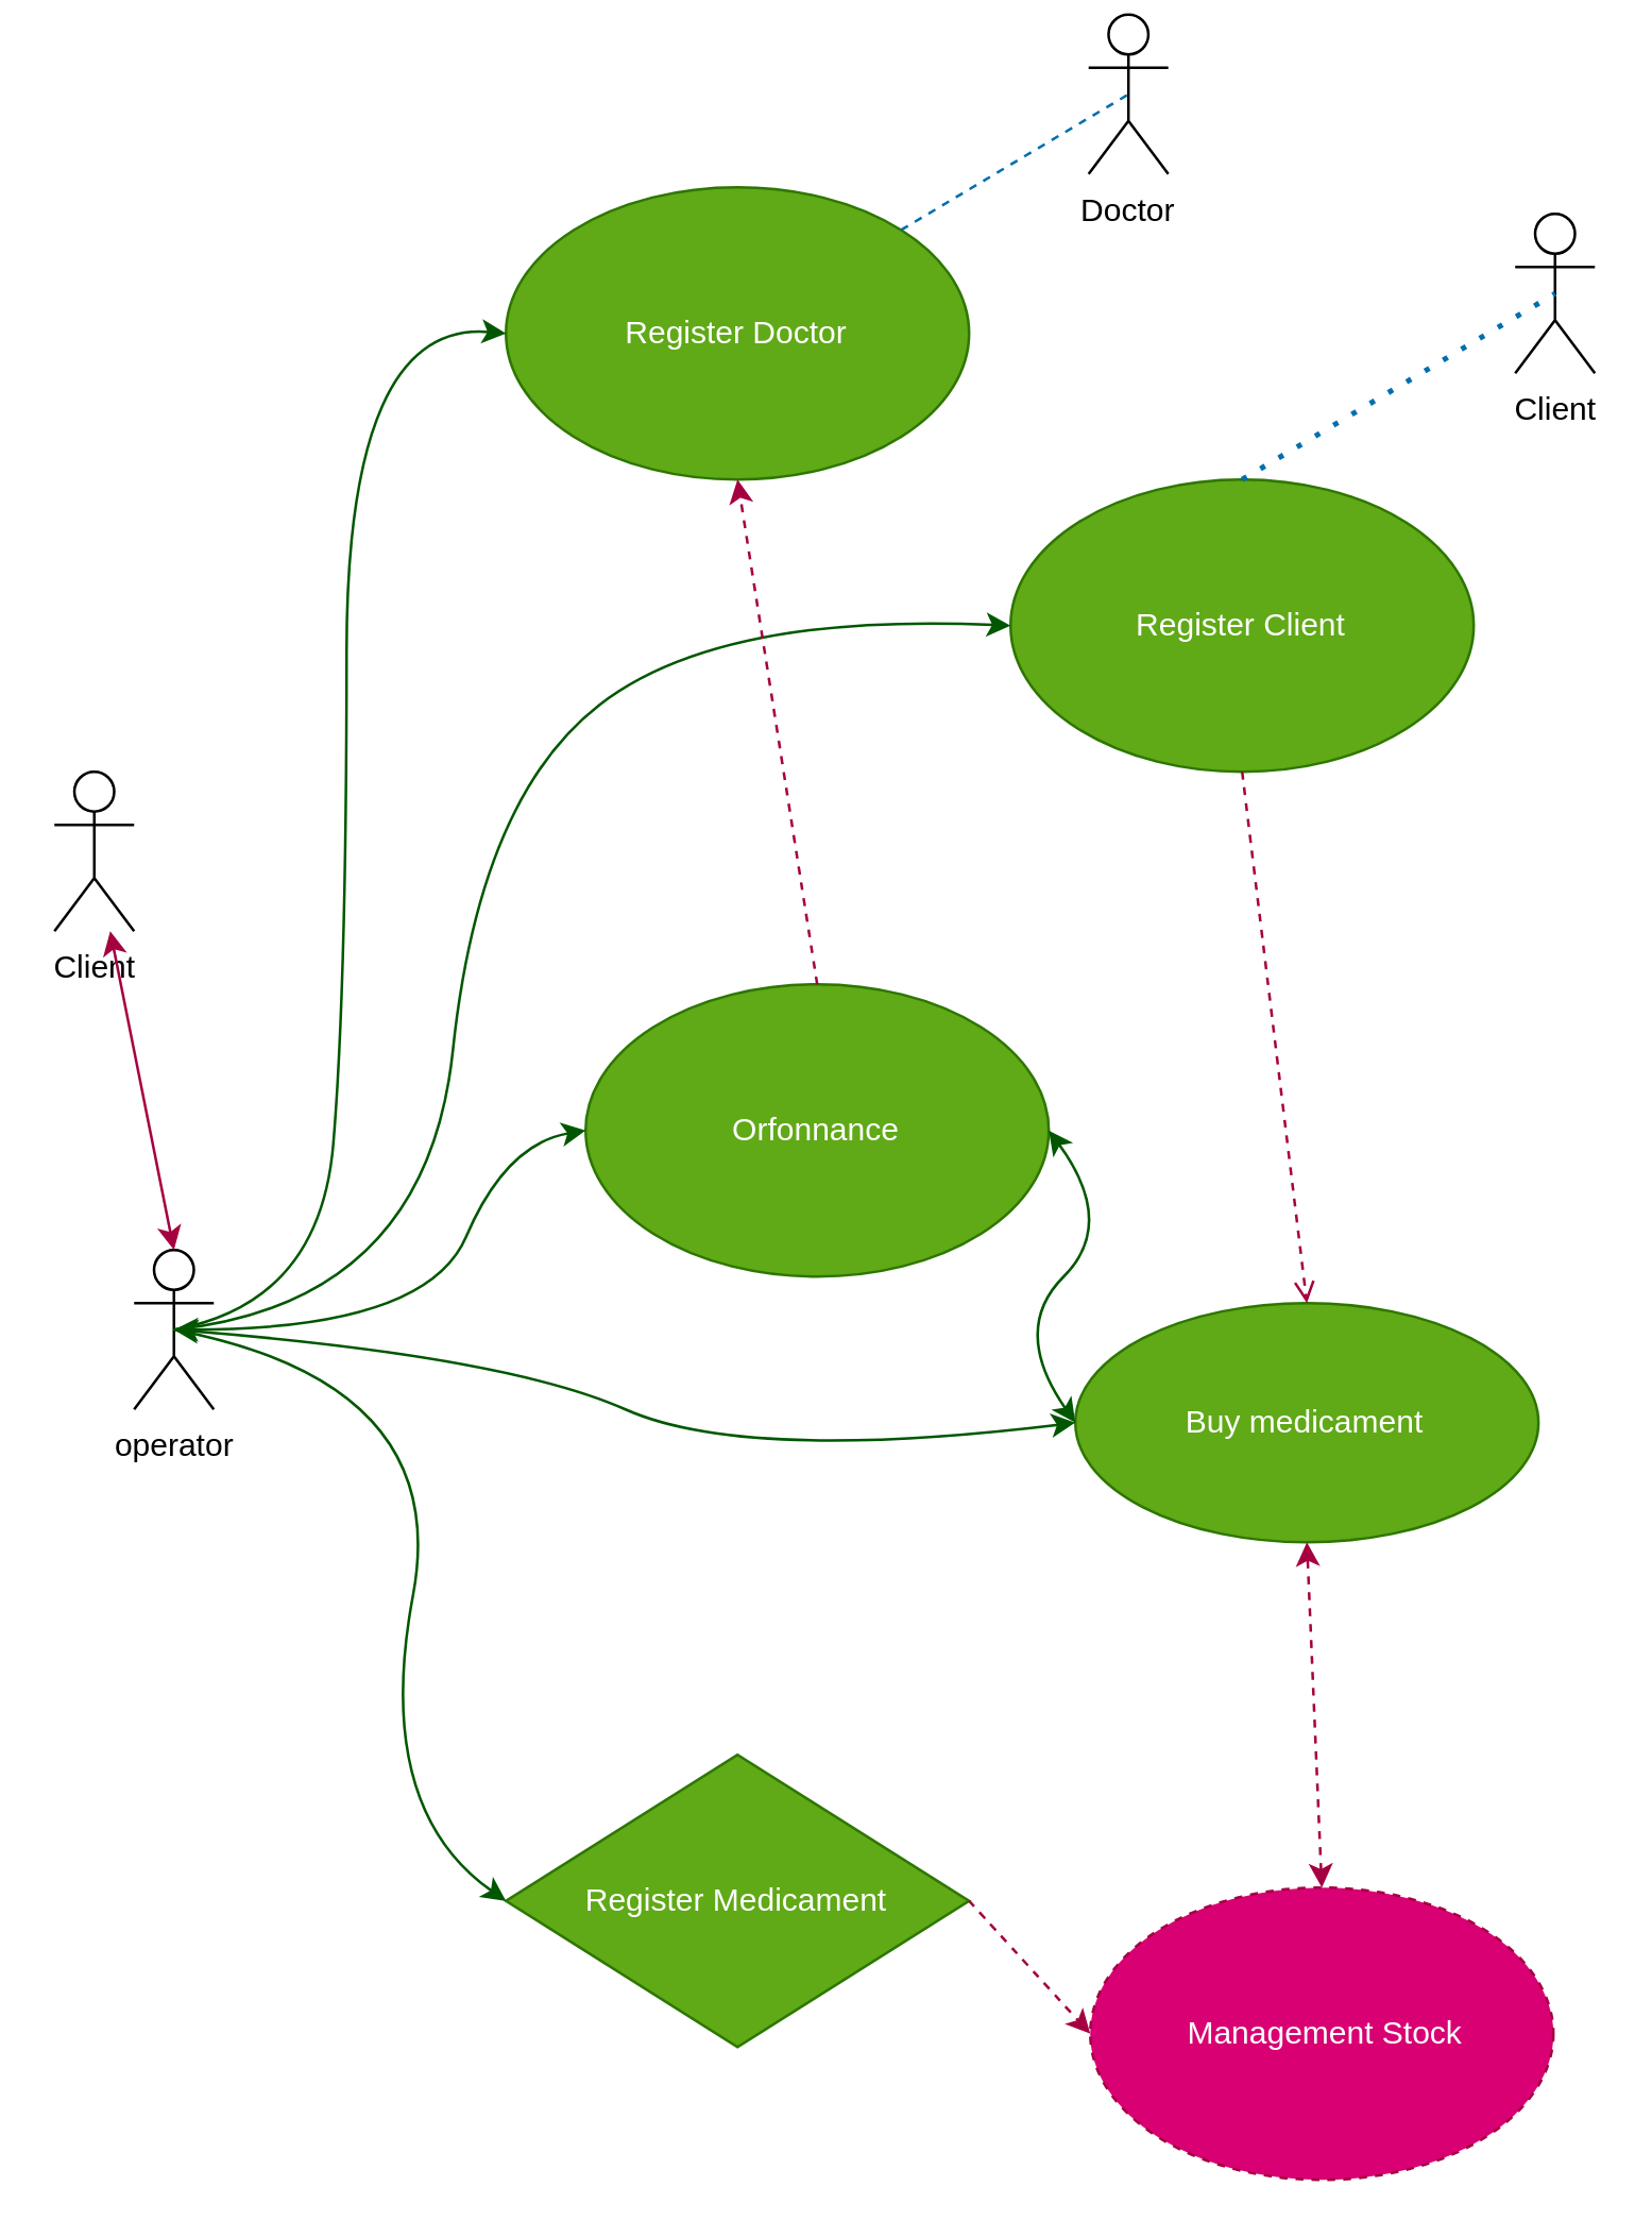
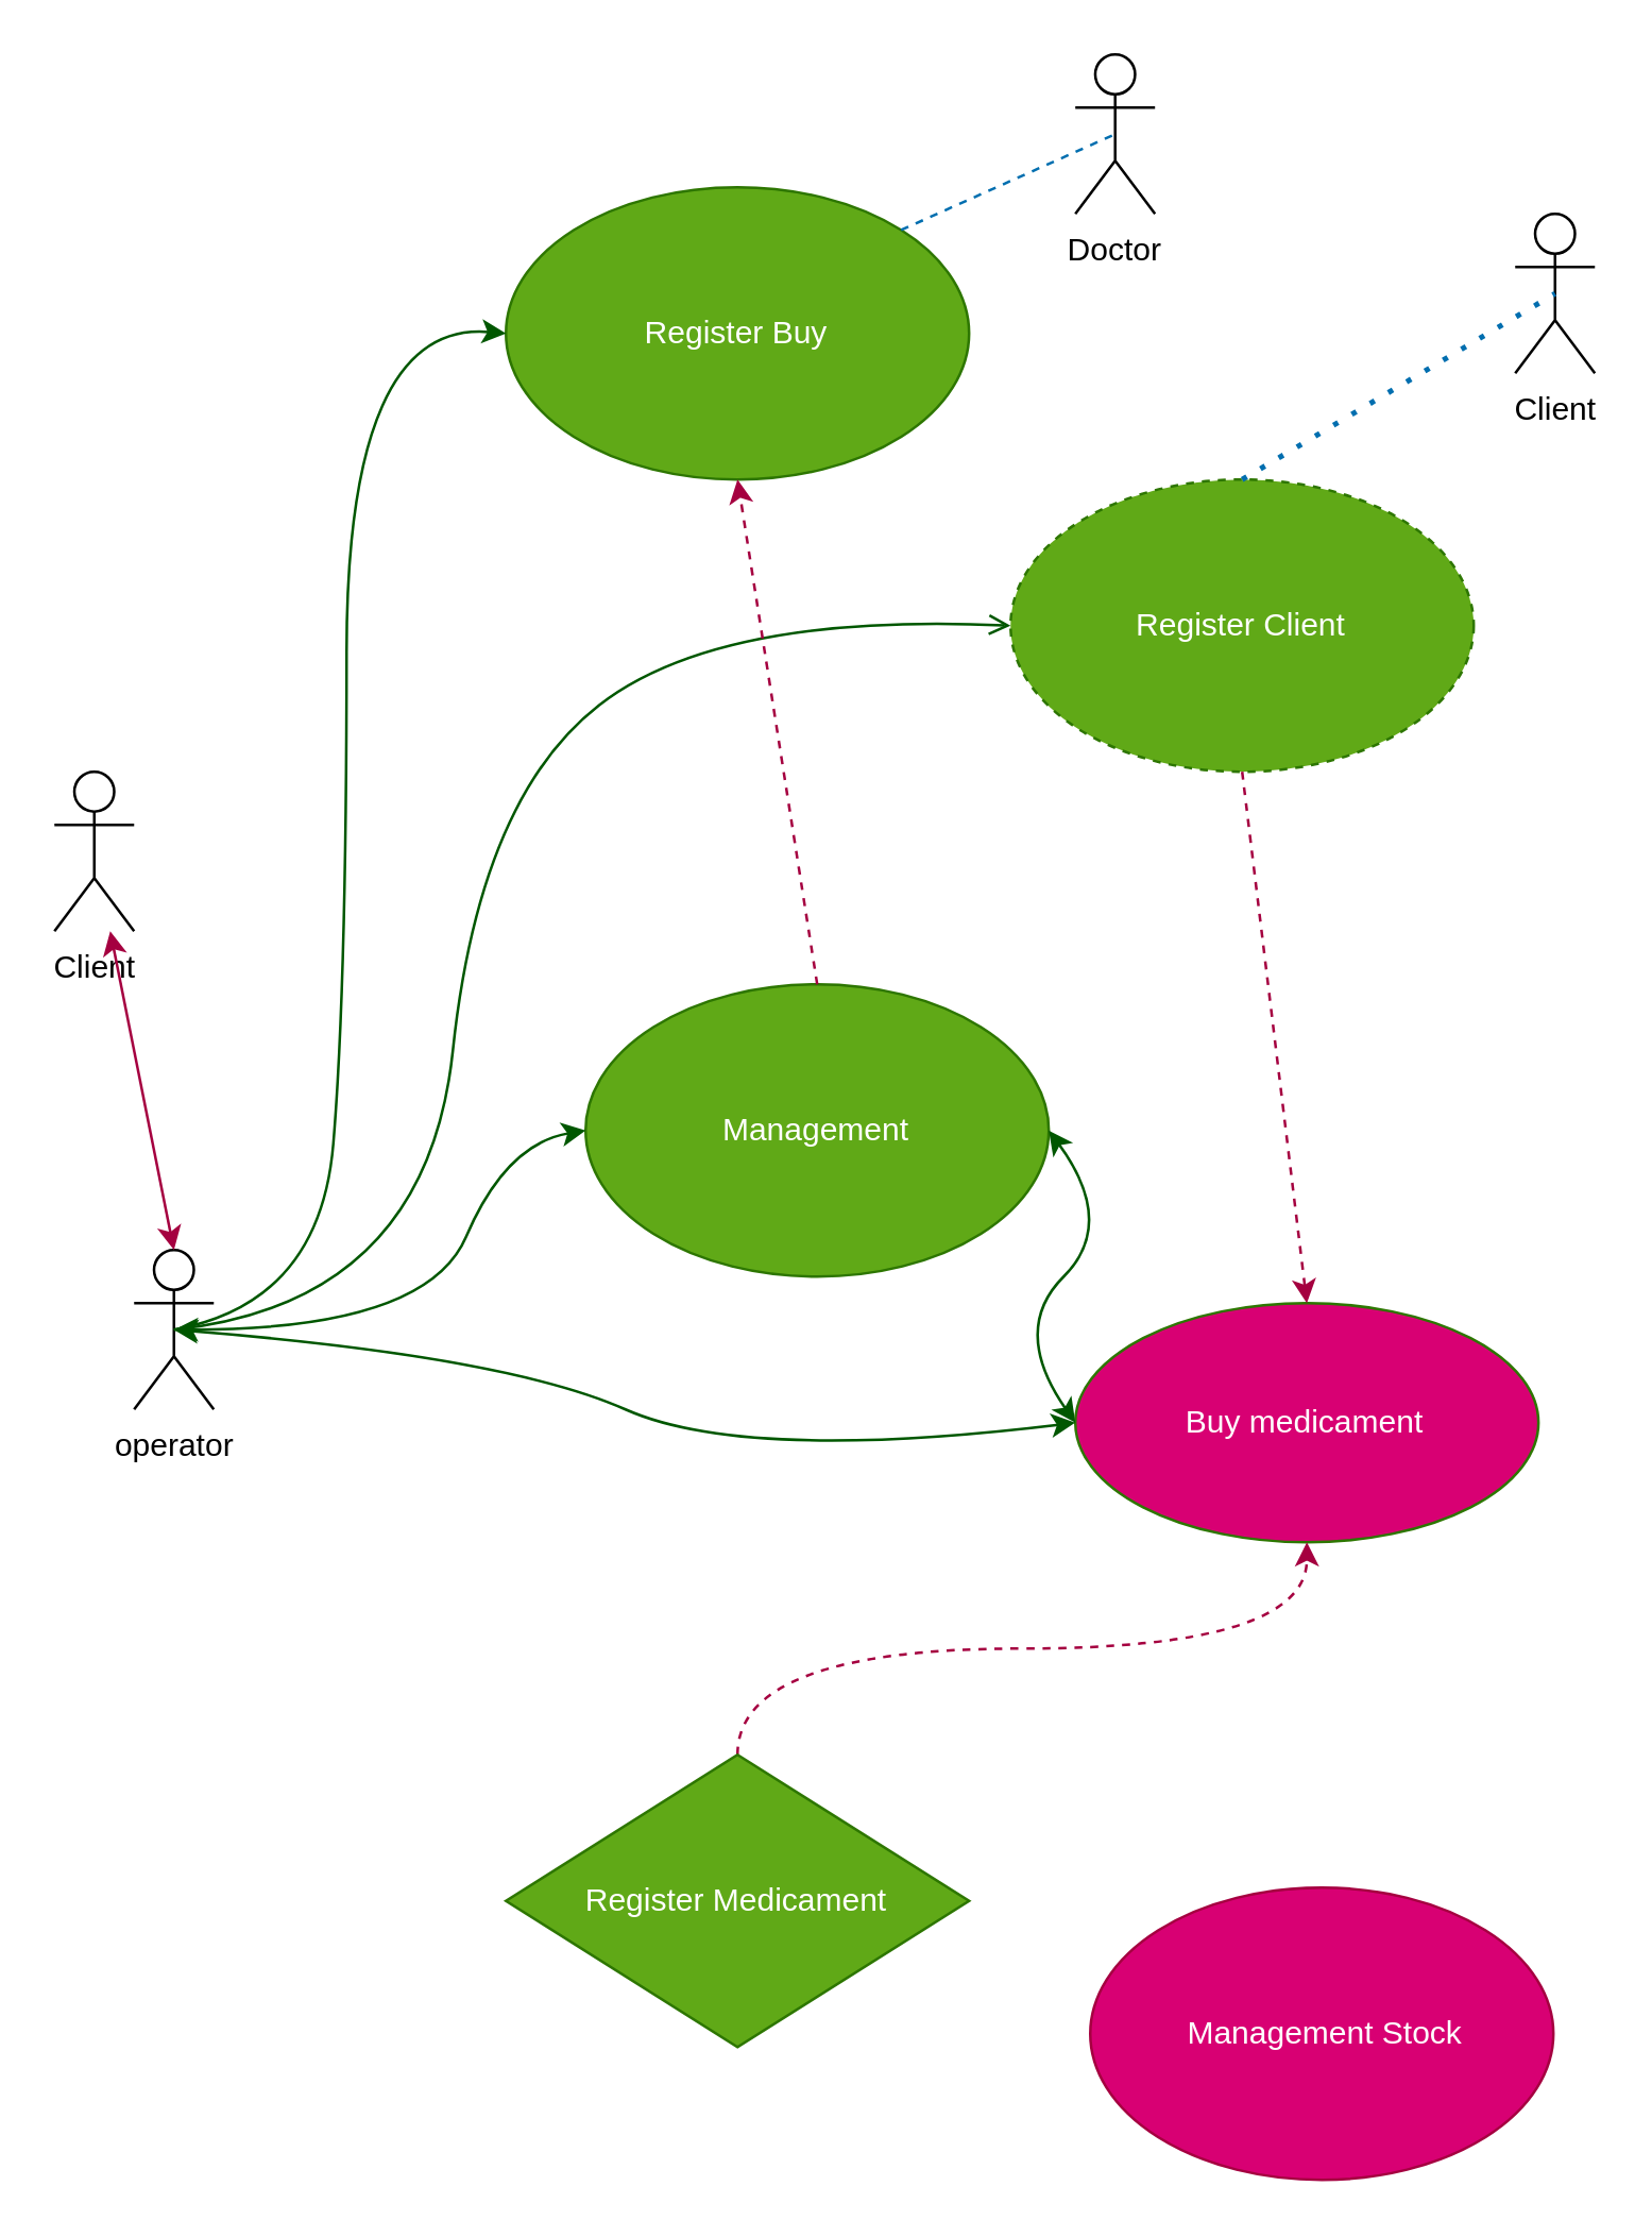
  <mxCell id="0" />
  <mxCell id="1" parent="0" />
  <mxCell id="2" value="Client" style="shape=umlActor;verticalLabelPosition=bottom;verticalAlign=top;html=1;outlineConnect=0;dropTarget=0;container=0;collapsible=0;" vertex="1" parent="1"><mxGeometry x="20" y="290" width="30" height="60" as="geometry" /></mxCell>
- <mxCell id="3" value="Buy medicament" style="ellipse;whiteSpace=wrap;html=1;strokeColor=#2D7600;align=center;verticalAlign=middle;fontFamily=Helvetica;fontSize=12;fontColor=#ffffff;fillColor=#60a917;" vertex="1" parent="1"><mxGeometry x="404.38" y="490" width="174.38" height="90" as="geometry" /></mxCell>
+ <mxCell id="3" value="Buy medicament" style="ellipse;whiteSpace=wrap;html=1;strokeColor=#2D7600;align=center;verticalAlign=middle;fontFamily=Helvetica;fontSize=12;fontColor=#ffffff;fillColor=#d80073;" vertex="1" parent="1"><mxGeometry x="404.38" y="490" width="174.38" height="90" as="geometry" /></mxCell>
  <mxCell id="4" value="operator" style="shape=umlActor;verticalLabelPosition=bottom;verticalAlign=top;html=1;outlineConnect=0;" vertex="1" parent="1"><mxGeometry x="50" y="470" width="30" height="60" as="geometry" /></mxCell>
  <mxCell id="5" value="" style="endArrow=classic;startArrow=classic;html=1;rounded=0;entryX=0;entryY=0.5;entryDx=0;entryDy=0;exitX=0.5;exitY=0.5;exitDx=0;exitDy=0;exitPerimeter=0;curved=1;fillColor=#008a00;strokeColor=#005700;" edge="1" parent="1" source="4" target="3"><mxGeometry width="50" height="50" relative="1" as="geometry"><mxPoint x="70" y="550" as="sourcePoint" /><mxPoint x="120" y="500" as="targetPoint" /><Array as="points"><mxPoint x="190" y="510" /><mxPoint x="280" y="550" /></Array></mxGeometry></mxCell>
  <mxCell id="6" value="" style="endArrow=classic;startArrow=classic;html=1;rounded=0;exitX=0.5;exitY=0;exitDx=0;exitDy=0;exitPerimeter=0;curved=1;fillColor=#d80073;strokeColor=#A50040;" edge="1" parent="1" source="4" target="2"><mxGeometry width="50" height="50" relative="1" as="geometry"><mxPoint x="330" y="570" as="sourcePoint" /><mxPoint x="380" y="520" as="targetPoint" /></mxGeometry></mxCell>
- <mxCell id="7" value="Register Client" style="ellipse;whiteSpace=wrap;html=1;strokeColor=#2D7600;align=center;verticalAlign=middle;fontFamily=Helvetica;fontSize=12;fontColor=#ffffff;fillColor=#60a917;" vertex="1" parent="1"><mxGeometry x="380" y="180" width="174.38" height="110" as="geometry" /></mxCell>
- <mxCell id="8" value="" style="endArrow=open;html=1;rounded=0;entryX=0.5;entryY=0;entryDx=0;entryDy=0;exitX=0.5;exitY=1;exitDx=0;exitDy=0;curved=1;dashed=1;fillColor=#d80073;strokeColor=#A50040;" edge="1" parent="1" source="7" target="3"><mxGeometry width="50" height="50" relative="1" as="geometry"><mxPoint x="320" y="490" as="sourcePoint" /><mxPoint x="370" y="440" as="targetPoint" /></mxGeometry></mxCell>
+ <mxCell id="7" value="Register Client" style="ellipse;whiteSpace=wrap;html=1;strokeColor=#2D7600;align=center;verticalAlign=middle;fontFamily=Helvetica;fontSize=12;fontColor=#ffffff;fillColor=#60a917;dashed=1;" vertex="1" parent="1"><mxGeometry x="380" y="180" width="174.38" height="110" as="geometry" /></mxCell>
+ <mxCell id="8" value="" style="endArrow=classic;html=1;rounded=0;entryX=0.5;entryY=0;entryDx=0;entryDy=0;exitX=0.5;exitY=1;exitDx=0;exitDy=0;curved=1;dashed=1;fillColor=#d80073;strokeColor=#A50040;" edge="1" parent="1" source="7" target="3"><mxGeometry width="50" height="50" relative="1" as="geometry"><mxPoint x="320" y="490" as="sourcePoint" /><mxPoint x="370" y="440" as="targetPoint" /></mxGeometry></mxCell>
+ <mxCell id="9" style="edgeStyle=orthogonalEdgeStyle;rounded=0;orthogonalLoop=1;jettySize=auto;html=1;exitX=0.5;exitY=0;exitDx=0;exitDy=0;entryX=0.5;entryY=1;entryDx=0;entryDy=0;curved=1;dashed=1;fillColor=#d80073;strokeColor=#A50040;" edge="1" parent="1" source="10" target="3"><mxGeometry relative="1" as="geometry" /></mxCell>
  <mxCell id="10" value="Register Medicament" style="rhombus;whiteSpace=wrap;html=1;strokeColor=#2D7600;align=center;verticalAlign=middle;fontFamily=Helvetica;fontSize=12;fontColor=#ffffff;fillColor=#60a917;" vertex="1" parent="1"><mxGeometry x="190" y="660" width="174.38" height="110" as="geometry" /></mxCell>
- <mxCell id="11" value="" style="endArrow=classic;html=1;rounded=0;entryX=0;entryY=0.5;entryDx=0;entryDy=0;curved=1;exitX=0.5;exitY=0.5;exitDx=0;exitDy=0;exitPerimeter=0;fillColor=#008a00;strokeColor=#005700;" edge="1" parent="1" source="4" target="10"><mxGeometry width="50" height="50" relative="1" as="geometry"><mxPoint x="120" y="670" as="sourcePoint" /><mxPoint x="170" y="620" as="targetPoint" /><Array as="points"><mxPoint x="170" y="520" /><mxPoint x="140" y="680" /></Array></mxGeometry></mxCell>
- <mxCell id="12" value="" style="endArrow=classic;html=1;rounded=0;exitX=1;exitY=0.5;exitDx=0;exitDy=0;entryX=0;entryY=0.5;entryDx=0;entryDy=0;dashed=1;curved=1;fillColor=#d80073;strokeColor=#A50040;" edge="1" parent="1" source="10" target="13"><mxGeometry width="50" height="50" relative="1" as="geometry"><mxPoint x="364.38" y="700" as="sourcePoint" /><mxPoint x="390" y="620" as="targetPoint" /></mxGeometry></mxCell>
- <mxCell id="13" value="&amp;nbsp;Management Stock" style="ellipse;whiteSpace=wrap;html=1;strokeColor=#A50040;align=center;verticalAlign=middle;fontFamily=Helvetica;fontSize=12;fontColor=#ffffff;fillColor=#d80073;dashed=1;" vertex="1" parent="1"><mxGeometry x="410" y="710" width="174.38" height="110" as="geometry" /></mxCell>
- <mxCell id="14" value="Orfonnance" style="ellipse;whiteSpace=wrap;html=1;strokeColor=#2D7600;align=center;verticalAlign=middle;fontFamily=Helvetica;fontSize=12;fontColor=#ffffff;fillColor=#60a917;" vertex="1" parent="1"><mxGeometry x="220" y="370" width="174.38" height="110" as="geometry" /></mxCell>
+ <mxCell id="13" value="&amp;nbsp;Management Stock" style="ellipse;whiteSpace=wrap;html=1;strokeColor=#A50040;align=center;verticalAlign=middle;fontFamily=Helvetica;fontSize=12;fontColor=#ffffff;fillColor=#d80073;" vertex="1" parent="1"><mxGeometry x="410" y="710" width="174.38" height="110" as="geometry" /></mxCell>
+ <mxCell id="14" value="Management" style="ellipse;whiteSpace=wrap;html=1;strokeColor=#2D7600;align=center;verticalAlign=middle;fontFamily=Helvetica;fontSize=12;fontColor=#ffffff;fillColor=#60a917;" vertex="1" parent="1"><mxGeometry x="220" y="370" width="174.38" height="110" as="geometry" /></mxCell>
  <mxCell id="15" value="" style="endArrow=classic;startArrow=classic;html=1;rounded=0;exitX=0.5;exitY=0.5;exitDx=0;exitDy=0;exitPerimeter=0;entryX=0;entryY=0.5;entryDx=0;entryDy=0;curved=1;fillColor=#008a00;strokeColor=#005700;" edge="1" parent="1" source="4" target="14"><mxGeometry width="50" height="50" relative="1" as="geometry"><mxPoint x="180" y="490" as="sourcePoint" /><mxPoint x="230" y="440" as="targetPoint" /><Array as="points"><mxPoint x="160" y="500" /><mxPoint x="190" y="430" /></Array></mxGeometry></mxCell>
  <mxCell id="16" value="" style="endArrow=classic;startArrow=classic;html=1;rounded=0;exitX=1;exitY=0.5;exitDx=0;exitDy=0;entryX=0;entryY=0.5;entryDx=0;entryDy=0;curved=1;fillColor=#008a00;strokeColor=#005700;" edge="1" parent="1" source="14" target="3"><mxGeometry width="50" height="50" relative="1" as="geometry"><mxPoint x="400" y="470" as="sourcePoint" /><mxPoint x="450" y="420" as="targetPoint" /><Array as="points"><mxPoint x="420" y="460" /><mxPoint x="380" y="500" /></Array></mxGeometry></mxCell>
- <mxCell id="17" value="Register Doctor" style="ellipse;whiteSpace=wrap;html=1;strokeColor=#2D7600;align=center;verticalAlign=middle;fontFamily=Helvetica;fontSize=12;fontColor=#ffffff;fillColor=#60a917;" vertex="1" parent="1"><mxGeometry x="190" y="70" width="174.38" height="110" as="geometry" /></mxCell>
+ <mxCell id="17" value="Register Buy" style="ellipse;whiteSpace=wrap;html=1;strokeColor=#2D7600;align=center;verticalAlign=middle;fontFamily=Helvetica;fontSize=12;fontColor=#ffffff;fillColor=#60a917;" vertex="1" parent="1"><mxGeometry x="190" y="70" width="174.38" height="110" as="geometry" /></mxCell>
  <mxCell id="18" value="" style="endArrow=classic;html=1;rounded=0;entryX=0;entryY=0.5;entryDx=0;entryDy=0;exitX=0.5;exitY=0.5;exitDx=0;exitDy=0;exitPerimeter=0;curved=1;fillColor=#008a00;strokeColor=#005700;" edge="1" parent="1" source="4" target="17"><mxGeometry width="50" height="50" relative="1" as="geometry"><mxPoint x="110" y="210" as="sourcePoint" /><mxPoint x="160" y="160" as="targetPoint" /><Array as="points"><mxPoint x="120" y="490" /><mxPoint x="130" y="370" /><mxPoint x="130" y="120" /></Array></mxGeometry></mxCell>
- <mxCell id="19" value="" style="endArrow=classic;html=1;rounded=0;entryX=0;entryY=0.5;entryDx=0;entryDy=0;curved=1;exitX=0.5;exitY=0.5;exitDx=0;exitDy=0;exitPerimeter=0;fillColor=#008a00;strokeColor=#005700;" edge="1" parent="1" source="4" target="7"><mxGeometry width="50" height="50" relative="1" as="geometry"><mxPoint x="90" y="510" as="sourcePoint" /><mxPoint x="370" y="240" as="targetPoint" /><Array as="points"><mxPoint x="160" y="490" /><mxPoint x="180" y="300" /><mxPoint x="270" y="230" /></Array></mxGeometry></mxCell>
+ <mxCell id="19" value="" style="endArrow=open;html=1;rounded=0;entryX=0;entryY=0.5;entryDx=0;entryDy=0;curved=1;exitX=0.5;exitY=0.5;exitDx=0;exitDy=0;exitPerimeter=0;fillColor=#008a00;strokeColor=#005700;" edge="1" parent="1" source="4" target="7"><mxGeometry width="50" height="50" relative="1" as="geometry"><mxPoint x="90" y="510" as="sourcePoint" /><mxPoint x="370" y="240" as="targetPoint" /><Array as="points"><mxPoint x="160" y="490" /><mxPoint x="180" y="300" /><mxPoint x="270" y="230" /></Array></mxGeometry></mxCell>
  <mxCell id="20" value="" style="endArrow=classic;html=1;rounded=0;entryX=0.5;entryY=1;entryDx=0;entryDy=0;exitX=0.5;exitY=0;exitDx=0;exitDy=0;curved=1;dashed=1;fillColor=#d80073;strokeColor=#A50040;" edge="1" parent="1" source="14" target="17"><mxGeometry width="50" height="50" relative="1" as="geometry"><mxPoint x="290" y="360" as="sourcePoint" /><mxPoint x="340" y="310" as="targetPoint" /></mxGeometry></mxCell>
- <mxCell id="21" value="" style="endArrow=classic;startArrow=classic;html=1;rounded=0;entryX=0.5;entryY=1;entryDx=0;entryDy=0;exitX=0.5;exitY=0;exitDx=0;exitDy=0;dashed=1;curved=1;fillColor=#d80073;strokeColor=#A50040;" edge="1" parent="1" source="13" target="3"><mxGeometry width="50" height="50" relative="1" as="geometry"><mxPoint x="510" y="690" as="sourcePoint" /><mxPoint x="560" y="640" as="targetPoint" /></mxGeometry></mxCell>
- <mxCell id="22" value="Doctor" style="shape=umlActor;verticalLabelPosition=bottom;verticalAlign=top;html=1;" vertex="1" parent="1"><mxGeometry x="409.38" y="5" width="30" height="60" as="geometry" /></mxCell>
+ <mxCell id="22" value="Doctor" style="shape=umlActor;verticalLabelPosition=bottom;verticalAlign=top;html=1;" vertex="1" parent="1"><mxGeometry x="404.38" y="20" width="30" height="60" as="geometry" /></mxCell>
  <mxCell id="23" value="" style="endArrow=none;dashed=1;html=1;rounded=0;entryX=0.5;entryY=0.5;entryDx=0;entryDy=0;entryPerimeter=0;exitX=1;exitY=0;exitDx=0;exitDy=0;fillColor=#1ba1e2;strokeColor=#006EAF;" edge="1" parent="1" source="17" target="22"><mxGeometry width="50" height="50" relative="1" as="geometry"><mxPoint x="370" y="180" as="sourcePoint" /><mxPoint x="420" y="130" as="targetPoint" /></mxGeometry></mxCell>
  <mxCell id="24" value="Client" style="shape=umlActor;verticalLabelPosition=bottom;verticalAlign=top;html=1;outlineConnect=0;" vertex="1" parent="1"><mxGeometry x="570" y="80" width="30" height="60" as="geometry" /></mxCell>
  <mxCell id="25" value="" style="endArrow=none;dashed=1;html=1;dashPattern=1 3;strokeWidth=2;rounded=0;exitX=0.5;exitY=0;exitDx=0;exitDy=0;entryX=0.5;entryY=0.5;entryDx=0;entryDy=0;entryPerimeter=0;fillColor=#1ba1e2;strokeColor=#006EAF;" edge="1" parent="1" source="7" target="24"><mxGeometry width="50" height="50" relative="1" as="geometry"><mxPoint x="470" y="170" as="sourcePoint" /><mxPoint x="520" y="120" as="targetPoint" /></mxGeometry></mxCell>
